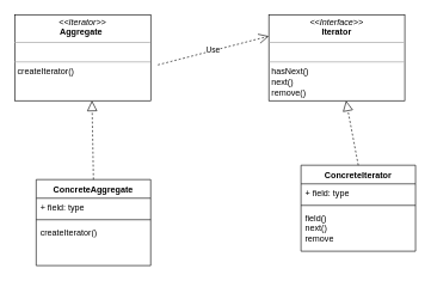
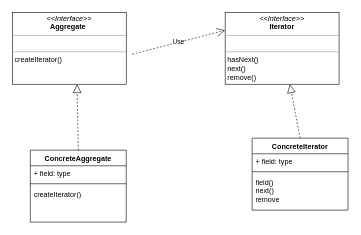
  <mxCell id="0" />
  <mxCell id="1" parent="0" />
  <mxCell id="2" value="&lt;p style=&quot;margin:0px;margin-top:4px;text-align:center;&quot;&gt;&lt;i&gt;&amp;lt;&amp;lt;Interface&amp;gt;&amp;gt;&lt;/i&gt;&lt;br&gt;&lt;b&gt;Iterator&lt;/b&gt;&lt;/p&gt;&lt;hr size=&quot;1&quot;&gt;&lt;p style=&quot;margin:0px;margin-left:4px;&quot;&gt;&lt;br&gt;&lt;/p&gt;&lt;hr size=&quot;1&quot;&gt;&lt;p style=&quot;margin:0px;margin-left:4px;&quot;&gt;hasNext()&lt;/p&gt;&lt;p style=&quot;margin:0px;margin-left:4px;&quot;&gt;next()&lt;/p&gt;&lt;p style=&quot;margin:0px;margin-left:4px;&quot;&gt;remove()&lt;/p&gt;" style="verticalAlign=top;align=left;overflow=fill;fontSize=12;fontFamily=Helvetica;html=1;whiteSpace=wrap;" vertex="1" parent="1"><mxGeometry x="375" y="20" width="190" height="120" as="geometry" /></mxCell>
  <mxCell id="3" value="ConcreteIterator" style="swimlane;fontStyle=1;align=center;verticalAlign=top;childLayout=stackLayout;horizontal=1;startSize=26;horizontalStack=0;resizeParent=1;resizeParentMax=0;resizeLast=0;collapsible=1;marginBottom=0;whiteSpace=wrap;html=1;" vertex="1" parent="1"><mxGeometry x="420" y="230" width="160" height="120" as="geometry" /></mxCell>
  <mxCell id="4" value="" style="endArrow=block;dashed=1;endFill=0;endSize=12;html=1;rounded=0;entryX=0.568;entryY=1;entryDx=0;entryDy=0;entryPerimeter=0;" edge="1" parent="3" target="2"><mxGeometry width="160" relative="1" as="geometry"><mxPoint x="80" as="sourcePoint" /><mxPoint x="240" as="targetPoint" /></mxGeometry></mxCell>
  <mxCell id="5" value="+ field: type" style="text;strokeColor=none;fillColor=none;align=left;verticalAlign=top;spacingLeft=4;spacingRight=4;overflow=hidden;rotatable=0;points=[[0,0.5],[1,0.5]];portConstraint=eastwest;whiteSpace=wrap;html=1;" vertex="1" parent="3"><mxGeometry y="26" width="160" height="26" as="geometry" /></mxCell>
  <mxCell id="6" value="" style="line;strokeWidth=1;fillColor=none;align=left;verticalAlign=middle;spacingTop=-1;spacingLeft=3;spacingRight=3;rotatable=0;labelPosition=right;points=[];portConstraint=eastwest;strokeColor=inherit;" vertex="1" parent="3"><mxGeometry y="52" width="160" height="8" as="geometry" /></mxCell>
  <mxCell id="7" value="field()&lt;br&gt;next()&lt;br&gt;remove" style="text;strokeColor=none;fillColor=none;align=left;verticalAlign=top;spacingLeft=4;spacingRight=4;overflow=hidden;rotatable=0;points=[[0,0.5],[1,0.5]];portConstraint=eastwest;whiteSpace=wrap;html=1;" vertex="1" parent="3"><mxGeometry y="60" width="160" height="60" as="geometry" /></mxCell>
- <mxCell id="8" value="&lt;p style=&quot;margin:0px;margin-top:4px;text-align:center;&quot;&gt;&lt;i&gt;&amp;lt;&amp;lt;Iterator&amp;gt;&amp;gt;&lt;/i&gt;&lt;br&gt;&lt;/p&gt;&lt;div&gt;&amp;nbsp; &amp;nbsp; &amp;nbsp; &amp;nbsp; &amp;nbsp; &amp;nbsp; &amp;nbsp; &amp;nbsp; &amp;nbsp; &amp;nbsp;&lt;b&gt;Aggregate&lt;/b&gt;&lt;/div&gt;&lt;hr size=&quot;1&quot;&gt;&lt;p style=&quot;margin:0px;margin-left:4px;&quot;&gt;&lt;br&gt;&lt;/p&gt;&lt;hr size=&quot;1&quot;&gt;&lt;p style=&quot;margin:0px;margin-left:4px;&quot;&gt;createIterator()&lt;/p&gt;" style="verticalAlign=top;align=left;overflow=fill;fontSize=12;fontFamily=Helvetica;html=1;whiteSpace=wrap;" vertex="1" parent="1"><mxGeometry x="20" y="20" width="190" height="120" as="geometry" /></mxCell>
+ <mxCell id="8" value="&lt;p style=&quot;margin:0px;margin-top:4px;text-align:center;&quot;&gt;&lt;i&gt;&amp;lt;&amp;lt;Interface&amp;gt;&amp;gt;&lt;/i&gt;&lt;br&gt;&lt;/p&gt;&lt;div&gt;&amp;nbsp; &amp;nbsp; &amp;nbsp; &amp;nbsp; &amp;nbsp; &amp;nbsp; &amp;nbsp; &amp;nbsp; &amp;nbsp; &amp;nbsp;&lt;b&gt;Aggregate&lt;/b&gt;&lt;/div&gt;&lt;hr size=&quot;1&quot;&gt;&lt;p style=&quot;margin:0px;margin-left:4px;&quot;&gt;&lt;br&gt;&lt;/p&gt;&lt;hr size=&quot;1&quot;&gt;&lt;p style=&quot;margin:0px;margin-left:4px;&quot;&gt;createIterator()&lt;/p&gt;" style="verticalAlign=top;align=left;overflow=fill;fontSize=12;fontFamily=Helvetica;html=1;whiteSpace=wrap;" vertex="1" parent="1"><mxGeometry x="20" y="20" width="190" height="120" as="geometry" /></mxCell>
  <mxCell id="9" value="&lt;div&gt;ConcreteAggregate&lt;/div&gt;" style="swimlane;fontStyle=1;align=center;verticalAlign=top;childLayout=stackLayout;horizontal=1;startSize=26;horizontalStack=0;resizeParent=1;resizeParentMax=0;resizeLast=0;collapsible=1;marginBottom=0;whiteSpace=wrap;html=1;" vertex="1" parent="1"><mxGeometry x="50" y="250" width="160" height="120" as="geometry" /></mxCell>
  <mxCell id="10" value="" style="endArrow=block;dashed=1;endFill=0;endSize=12;html=1;rounded=0;entryX=0.568;entryY=1;entryDx=0;entryDy=0;entryPerimeter=0;" edge="1" parent="9" target="8"><mxGeometry width="160" relative="1" as="geometry"><mxPoint x="80" as="sourcePoint" /><mxPoint x="240" as="targetPoint" /></mxGeometry></mxCell>
  <mxCell id="11" value="+ field: type" style="text;strokeColor=none;fillColor=none;align=left;verticalAlign=top;spacingLeft=4;spacingRight=4;overflow=hidden;rotatable=0;points=[[0,0.5],[1,0.5]];portConstraint=eastwest;whiteSpace=wrap;html=1;" vertex="1" parent="9"><mxGeometry y="26" width="160" height="26" as="geometry" /></mxCell>
  <mxCell id="12" value="" style="line;strokeWidth=1;fillColor=none;align=left;verticalAlign=middle;spacingTop=-1;spacingLeft=3;spacingRight=3;rotatable=0;labelPosition=right;points=[];portConstraint=eastwest;strokeColor=inherit;" vertex="1" parent="9"><mxGeometry y="52" width="160" height="8" as="geometry" /></mxCell>
  <mxCell id="13" value="createIterator()" style="text;strokeColor=none;fillColor=none;align=left;verticalAlign=top;spacingLeft=4;spacingRight=4;overflow=hidden;rotatable=0;points=[[0,0.5],[1,0.5]];portConstraint=eastwest;whiteSpace=wrap;html=1;" vertex="1" parent="9"><mxGeometry y="60" width="160" height="60" as="geometry" /></mxCell>
  <mxCell id="14" value="Use" style="endArrow=open;endSize=12;dashed=1;html=1;rounded=0;entryX=0;entryY=0.25;entryDx=0;entryDy=0;" edge="1" parent="1" target="2"><mxGeometry width="160" relative="1" as="geometry"><mxPoint x="220" y="90" as="sourcePoint" /><mxPoint x="370" y="80" as="targetPoint" /></mxGeometry></mxCell>
